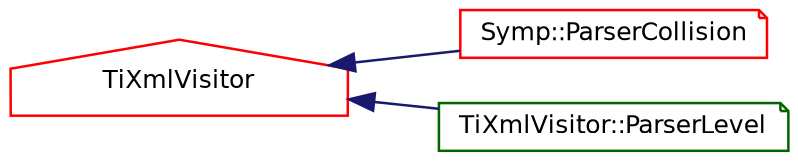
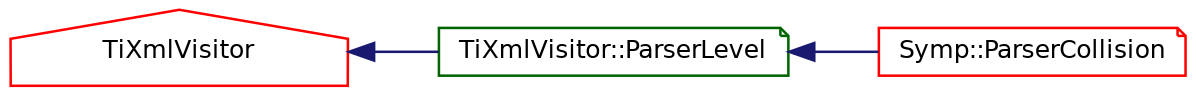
  digraph {
    rankdir=LR
    node [color=red fillcolor=white fontname=Helvetica fontsize=10 shape=note style=filled]
    edge [color=midnightblue dir=back fontname=Helvetica fontsize=10 labelfontname=Helvetica labelfontsize=10 style=solid]
    n1 [height=0.2 label=TiXmlVisitor shape=house width=0.4]
    n2 [height=0.2 label="Symp::ParserCollision" width=0.4]
    n3 [color=darkgreen height=0.2 label="TiXmlVisitor::ParserLevel" width=0.4]
-   n1 -> n2
+   n3 -> n2
    n1 -> n3
  }
